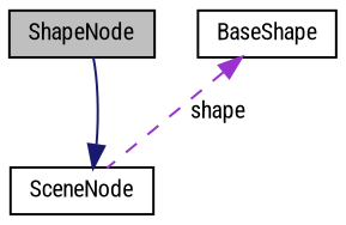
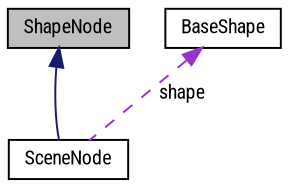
  digraph {
    fontname="Roboto Condensed"
    node [color=black fillcolor=white fontname="Roboto Condensed" fontsize=10 shape=record style=filled]
    edge [dir=back fontname="Roboto Condensed" fontsize=10 labelfontname=Helvetica labelfontsize=10]
    n1 [fillcolor=grey75 fontcolor=black height=0.2 label=ShapeNode width=0.4]
    n2 [height=0.2 label=SceneNode width=0.4]
    n3 [height=0.2 label=BaseShape width=0.4]
-   n2 -> n1 [color=midnightblue style=solid]
+   n1 -> n2 [color=midnightblue style=solid]
    n3 -> n2 [color=darkorchid3 label=" shape" style=dashed]
  }
